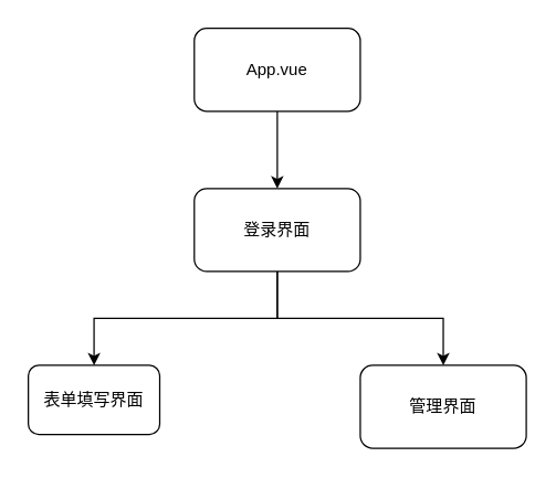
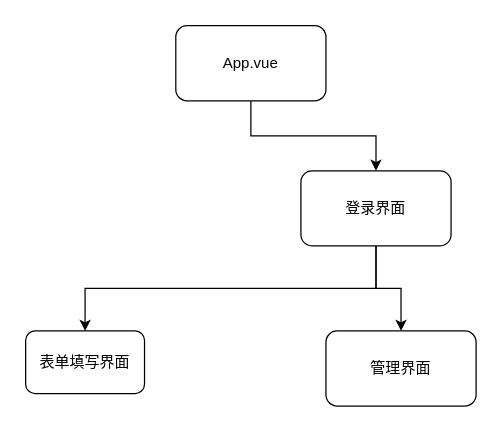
  <mxCell id="0" />
  <mxCell id="1" parent="0" />
  <mxCell id="2" value="" style="edgeStyle=orthogonalEdgeStyle;rounded=0;orthogonalLoop=1;jettySize=auto;html=1;" edge="1" parent="1" source="3" target="6"><mxGeometry relative="1" as="geometry" /></mxCell>
  <mxCell id="3" value="App.vue" style="rounded=1;whiteSpace=wrap;html=1;" vertex="1" parent="1"><mxGeometry x="140" y="20" width="120" height="60" as="geometry" /></mxCell>
  <mxCell id="4" style="edgeStyle=orthogonalEdgeStyle;rounded=0;orthogonalLoop=1;jettySize=auto;html=1;exitX=0.5;exitY=1;exitDx=0;exitDy=0;entryX=0.5;entryY=0;entryDx=0;entryDy=0;" edge="1" parent="1" source="6" target="7"><mxGeometry relative="1" as="geometry" /></mxCell>
  <mxCell id="5" style="edgeStyle=orthogonalEdgeStyle;rounded=0;orthogonalLoop=1;jettySize=auto;html=1;exitX=0.5;exitY=1;exitDx=0;exitDy=0;" edge="1" parent="1" source="6" target="8"><mxGeometry relative="1" as="geometry" /></mxCell>
- <mxCell id="6" value="登录界面" style="rounded=1;whiteSpace=wrap;html=1;" vertex="1" parent="1"><mxGeometry x="140" y="136" width="120" height="60" as="geometry" /></mxCell>
+ <mxCell id="6" value="登录界面" style="rounded=1;whiteSpace=wrap;html=1;" vertex="1" parent="1"><mxGeometry x="240" y="136" width="120" height="60" as="geometry" /></mxCell>
  <mxCell id="7" value="表单填写界面" style="rounded=1;whiteSpace=wrap;html=1;" vertex="1" parent="1"><mxGeometry x="20" y="264" width="95" height="50" as="geometry" /></mxCell>
  <mxCell id="8" value="管理界面" style="rounded=1;whiteSpace=wrap;html=1;" vertex="1" parent="1"><mxGeometry x="260" y="264" width="120" height="60" as="geometry" /></mxCell>
